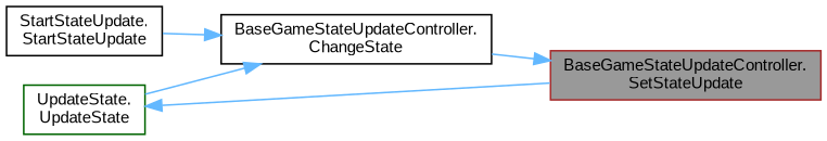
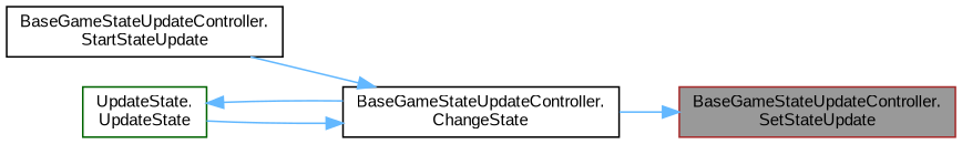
  digraph {
    fontname="Liberation Sans"
    rankdir=RL
    node [color=black fillcolor=white fontname="Liberation Sans" fontsize=10 shape=box style=filled]
    edge [color=steelblue1 dir=back fontname="Liberation Sans" fontsize=10 labelfontname=Helvetica labelfontsize=10 style=solid]
    n1 [color=brown fillcolor=grey60 fontcolor=black height=0.2 label="BaseGameStateUpdateController.\lSetStateUpdate" width=0.4]
    n2 [height=0.2 label="BaseGameStateUpdateController.\lChangeState" width=0.4]
-   n3 [height=0.2 label="StartStateUpdate.\lStartStateUpdate" width=0.4]
+   n3 [height=0.2 label="BaseGameStateUpdateController.\lStartStateUpdate" width=0.4]
    n4 [color=darkgreen height=0.2 label="UpdateState.\lUpdateState" width=0.4]
    n1 -> n2
    n2 -> n3
    n2 -> n4
-   n4 -> n1
+   n4 -> n2
  }
